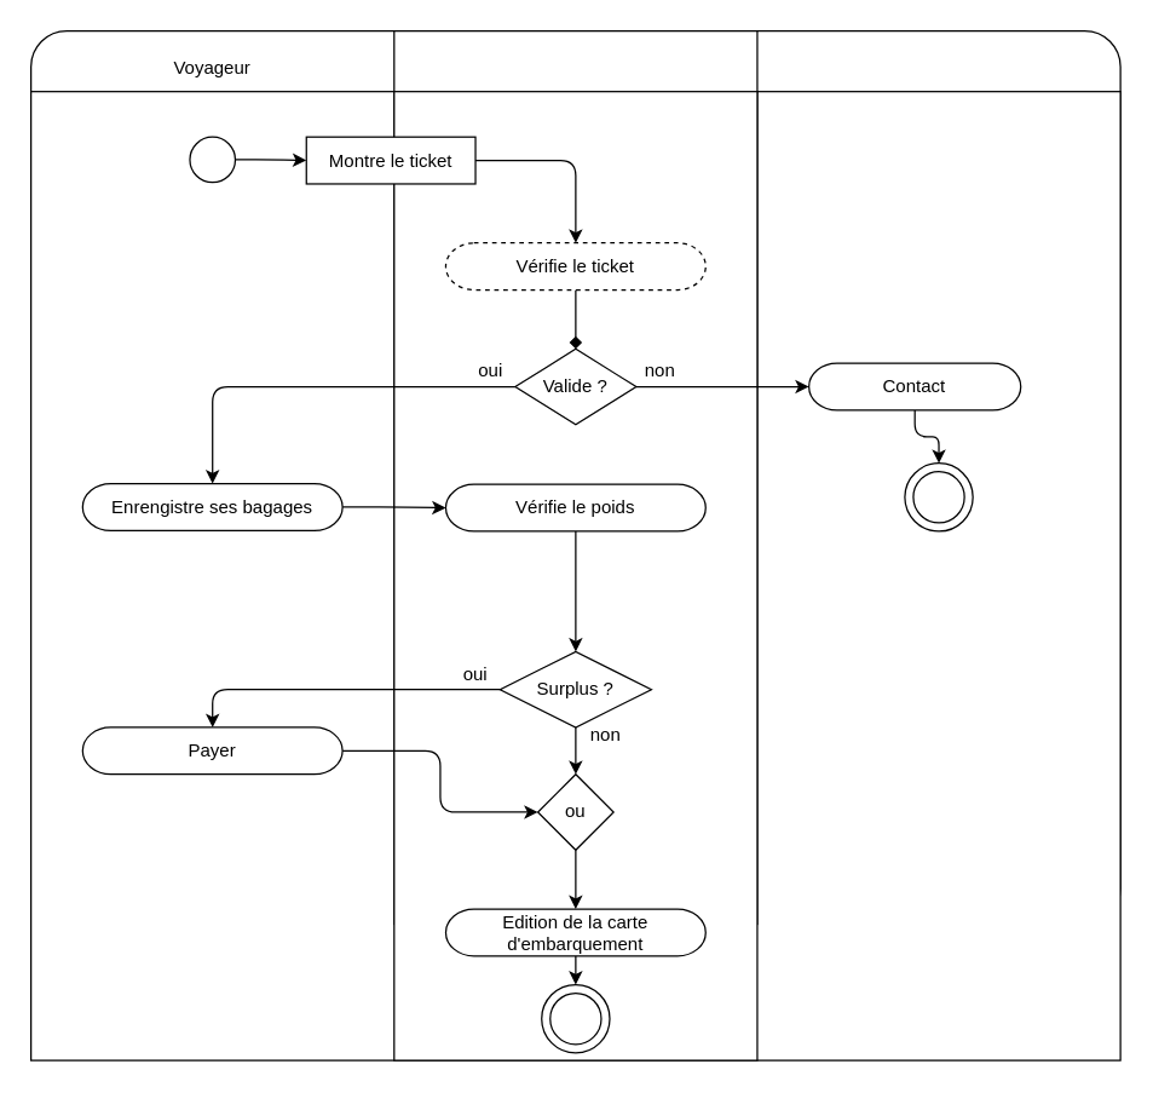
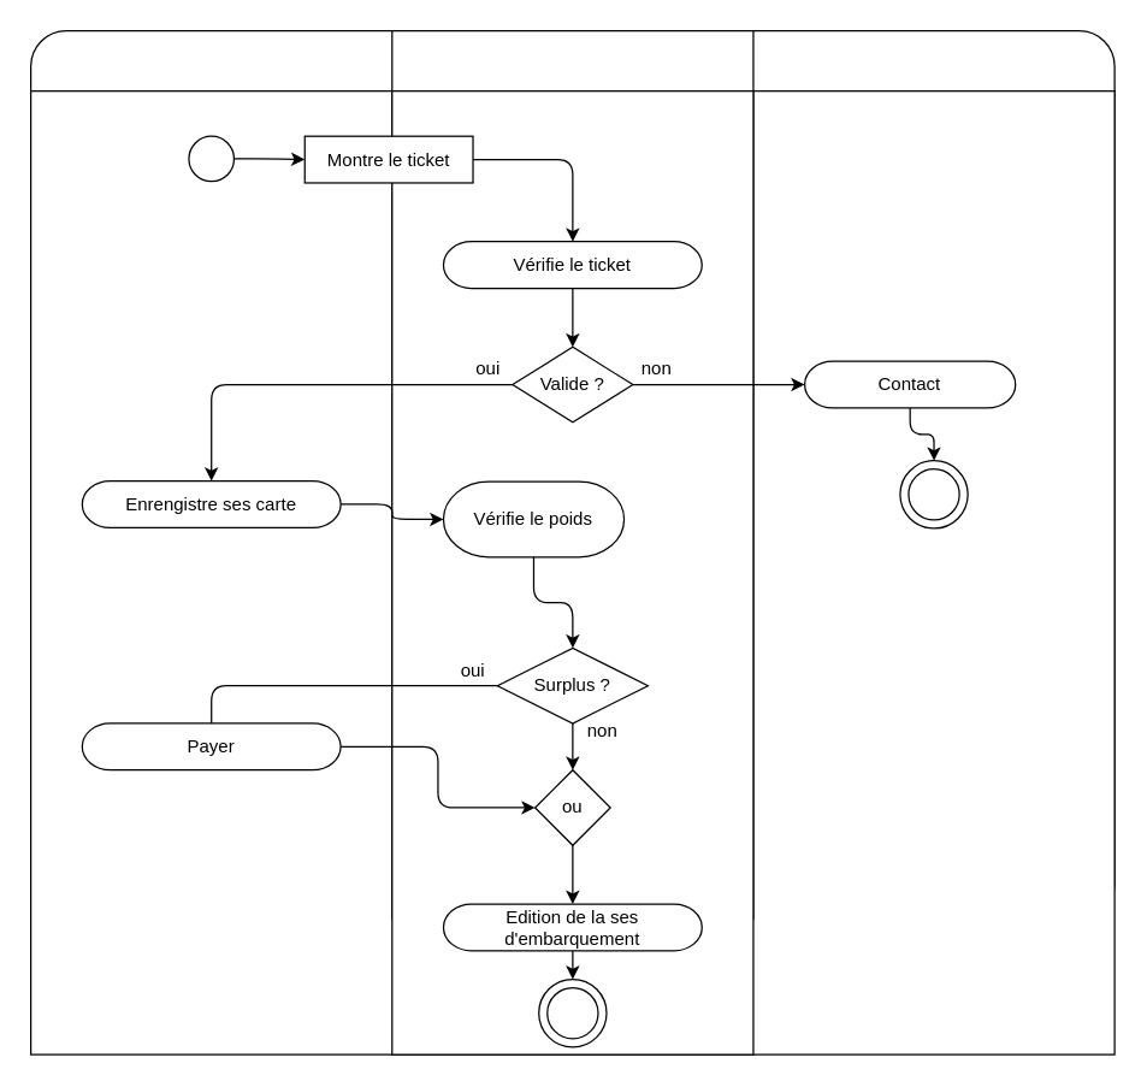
  <mxCell id="0" />
  <mxCell id="1" parent="0" />
  <mxCell id="2" value="" style="rounded=1;whiteSpace=wrap;html=1;glass=0;arcSize=4;" vertex="1" parent="1"><mxGeometry x="20" y="20" width="720" height="590" as="geometry" /></mxCell>
  <mxCell id="3" value="" style="rounded=0;whiteSpace=wrap;html=1;" vertex="1" parent="1"><mxGeometry x="20" y="60" width="720" height="640" as="geometry" /></mxCell>
  <mxCell id="4" value="" style="rounded=0;whiteSpace=wrap;html=1;" vertex="1" parent="1"><mxGeometry x="260" y="20" width="240" height="590" as="geometry" /></mxCell>
  <mxCell id="5" value="" style="rounded=0;whiteSpace=wrap;html=1;glass=0;" vertex="1" parent="1"><mxGeometry x="260" y="60" width="240" height="640" as="geometry" /></mxCell>
- <mxCell id="6" value="Voyageur" style="text;html=1;strokeColor=none;fillColor=none;align=center;verticalAlign=middle;whiteSpace=wrap;rounded=0;glass=0;" vertex="1" parent="1"><mxGeometry x="110" y="30" width="60" height="30" as="geometry" /></mxCell>
  <mxCell id="7" style="edgeStyle=orthogonalEdgeStyle;html=1;" edge="1" parent="1" source="8" target="10"><mxGeometry relative="1" as="geometry" /></mxCell>
  <mxCell id="8" value="" style="ellipse;whiteSpace=wrap;html=1;aspect=fixed;rounded=1;glass=0;fillColor=#FFFFFF;" vertex="1" parent="1"><mxGeometry x="125" y="90" width="30" height="30" as="geometry" /></mxCell>
  <mxCell id="9" style="edgeStyle=orthogonalEdgeStyle;html=1;exitX=1;exitY=0.5;exitDx=0;exitDy=0;" edge="1" parent="1" source="10" target="12"><mxGeometry relative="1" as="geometry" /></mxCell>
  <mxCell id="10" value="Montre le ticket" style="rounded=1;whiteSpace=wrap;html=1;glass=0;arcSize=0;" vertex="1" parent="1"><mxGeometry x="202" y="90" width="111.75" height="31" as="geometry" /></mxCell>
- <mxCell id="11" style="edgeStyle=orthogonalEdgeStyle;html=1;exitX=0.5;exitY=1;exitDx=0;exitDy=0;endArrow=diamond;" edge="1" parent="1" source="12" target="15"><mxGeometry relative="1" as="geometry" /></mxCell>
- <mxCell id="12" value="Vérifie le ticket" style="rounded=1;whiteSpace=wrap;html=1;glass=0;arcSize=60;dashed=1;" vertex="1" parent="1"><mxGeometry x="294.12" y="160" width="171.75" height="31" as="geometry" /></mxCell>
+ <mxCell id="11" style="edgeStyle=orthogonalEdgeStyle;html=1;exitX=0.5;exitY=1;exitDx=0;exitDy=0;" edge="1" parent="1" source="12" target="15"><mxGeometry relative="1" as="geometry" /></mxCell>
+ <mxCell id="12" value="Vérifie le ticket" style="rounded=1;whiteSpace=wrap;html=1;glass=0;arcSize=60;" vertex="1" parent="1"><mxGeometry x="294.12" y="160" width="171.75" height="31" as="geometry" /></mxCell>
  <mxCell id="13" style="edgeStyle=orthogonalEdgeStyle;html=1;exitX=1;exitY=0.5;exitDx=0;exitDy=0;" edge="1" parent="1" source="15" target="35"><mxGeometry relative="1" as="geometry"><mxPoint x="597.5" y="255" as="targetPoint" /></mxGeometry></mxCell>
  <mxCell id="14" style="edgeStyle=orthogonalEdgeStyle;html=1;exitX=0;exitY=0.5;exitDx=0;exitDy=0;" edge="1" parent="1" source="15" target="17"><mxGeometry relative="1" as="geometry" /></mxCell>
  <mxCell id="15" value="Valide ?" style="rhombus;whiteSpace=wrap;html=1;rounded=1;glass=0;arcSize=0;" vertex="1" parent="1"><mxGeometry x="340" y="230" width="80" height="50" as="geometry" /></mxCell>
  <mxCell id="16" style="edgeStyle=orthogonalEdgeStyle;html=1;" edge="1" parent="1" source="17" target="19"><mxGeometry relative="1" as="geometry" /></mxCell>
- <mxCell id="17" value="Enrengistre ses bagages" style="rounded=1;whiteSpace=wrap;html=1;glass=0;arcSize=60;" vertex="1" parent="1"><mxGeometry x="54.13" y="319" width="171.75" height="31" as="geometry" /></mxCell>
+ <mxCell id="17" value="Enrengistre ses carte" style="rounded=1;whiteSpace=wrap;html=1;glass=0;arcSize=60;" vertex="1" parent="1"><mxGeometry x="54.13" y="319" width="171.75" height="31" as="geometry" /></mxCell>
  <mxCell id="18" style="edgeStyle=orthogonalEdgeStyle;html=1;" edge="1" parent="1" source="19" target="22"><mxGeometry relative="1" as="geometry" /></mxCell>
- <mxCell id="19" value="Vérifie le poids" style="rounded=1;whiteSpace=wrap;html=1;glass=0;arcSize=60;" vertex="1" parent="1"><mxGeometry x="294.13" y="319.5" width="171.75" height="31" as="geometry" /></mxCell>
+ <mxCell id="19" value="Vérifie le poids" style="rounded=1;whiteSpace=wrap;html=1;glass=0;arcSize=60;" vertex="1" parent="1"><mxGeometry x="294.13" y="319.5" width="120" height="50" as="geometry" /></mxCell>
  <mxCell id="20" style="edgeStyle=orthogonalEdgeStyle;html=1;entryX=0.5;entryY=0;entryDx=0;entryDy=0;" edge="1" parent="1" source="22" target="38"><mxGeometry relative="1" as="geometry"><mxPoint x="380" y="520" as="targetPoint" /></mxGeometry></mxCell>
- <mxCell id="21" style="edgeStyle=orthogonalEdgeStyle;html=1;entryX=0.5;entryY=0;entryDx=0;entryDy=0;" edge="1" parent="1" source="22" target="26"><mxGeometry relative="1" as="geometry" /></mxCell>
+ <mxCell id="21" style="edgeStyle=orthogonalEdgeStyle;html=1;entryX=0.5;entryY=0;entryDx=0;entryDy=0;endArrow=none;" edge="1" parent="1" source="22" target="26"><mxGeometry relative="1" as="geometry" /></mxCell>
  <mxCell id="22" value="Surplus ?" style="rhombus;whiteSpace=wrap;html=1;rounded=1;glass=0;arcSize=0;" vertex="1" parent="1"><mxGeometry x="330" y="430" width="100" height="50" as="geometry" /></mxCell>
  <mxCell id="23" style="edgeStyle=orthogonalEdgeStyle;html=1;entryX=0.5;entryY=0;entryDx=0;entryDy=0;" edge="1" parent="1" source="24" target="32"><mxGeometry relative="1" as="geometry" /></mxCell>
- <mxCell id="24" value="Edition de la carte d'embarquement" style="rounded=1;whiteSpace=wrap;html=1;glass=0;arcSize=60;" vertex="1" parent="1"><mxGeometry x="294.13" y="600" width="171.75" height="31" as="geometry" /></mxCell>
+ <mxCell id="24" value="Edition de la ses d'embarquement" style="rounded=1;whiteSpace=wrap;html=1;glass=0;arcSize=60;" vertex="1" parent="1"><mxGeometry x="294.13" y="600" width="171.75" height="31" as="geometry" /></mxCell>
  <mxCell id="25" style="edgeStyle=orthogonalEdgeStyle;html=1;entryX=0;entryY=0.5;entryDx=0;entryDy=0;" edge="1" parent="1" source="26" target="38"><mxGeometry relative="1" as="geometry"><mxPoint x="340" y="520" as="targetPoint" /></mxGeometry></mxCell>
  <mxCell id="26" value="Payer" style="rounded=1;whiteSpace=wrap;html=1;glass=0;arcSize=60;" vertex="1" parent="1"><mxGeometry x="54.12" y="480" width="171.75" height="31" as="geometry" /></mxCell>
  <mxCell id="27" style="edgeStyle=orthogonalEdgeStyle;html=1;exitX=0.5;exitY=1;exitDx=0;exitDy=0;" edge="1" parent="1" source="38" target="24"><mxGeometry relative="1" as="geometry"><mxPoint x="360" y="530" as="sourcePoint" /></mxGeometry></mxCell>
  <mxCell id="28" value="non" style="text;html=1;strokeColor=none;fillColor=none;align=center;verticalAlign=middle;whiteSpace=wrap;rounded=0;glass=0;" vertex="1" parent="1"><mxGeometry x="405.87" y="230" width="60" height="30" as="geometry" /></mxCell>
  <mxCell id="29" value="non" style="text;html=1;strokeColor=none;fillColor=none;align=center;verticalAlign=middle;whiteSpace=wrap;rounded=0;glass=0;" vertex="1" parent="1"><mxGeometry x="370" y="470" width="60" height="30" as="geometry" /></mxCell>
  <mxCell id="30" value="oui&lt;span style=&quot;color: rgba(0 , 0 , 0 , 0) ; font-family: monospace ; font-size: 0px&quot;&gt;%3CmxGraphModel%3E%3Croot%3E%3CmxCell%20id%3D%220%22%2F%3E%3CmxCell%20id%3D%221%22%20parent%3D%220%22%2F%3E%3CmxCell%20id%3D%222%22%20value%3D%22non%22%20style%3D%22text%3Bhtml%3D1%3BstrokeColor%3Dnone%3BfillColor%3Dnone%3Balign%3Dcenter%3BverticalAlign%3Dmiddle%3BwhiteSpace%3Dwrap%3Brounded%3D0%3Bglass%3D0%3B%22%20vertex%3D%221%22%20parent%3D%221%22%3E%3CmxGeometry%20x%3D%22470%22%20y%3D%22500%22%20width%3D%2260%22%20height%3D%2230%22%20as%3D%22geometry%22%2F%3E%3C%2FmxCell%3E%3C%2Froot%3E%3C%2FmxGraphModel%3E&lt;/span&gt;" style="text;html=1;strokeColor=none;fillColor=none;align=center;verticalAlign=middle;whiteSpace=wrap;rounded=0;glass=0;" vertex="1" parent="1"><mxGeometry x="284" y="430" width="60" height="30" as="geometry" /></mxCell>
  <mxCell id="31" value="oui&lt;span style=&quot;color: rgba(0 , 0 , 0 , 0) ; font-family: monospace ; font-size: 0px&quot;&gt;%3CmxGraphModel%3E%3Croot%3E%3CmxCell%20id%3D%220%22%2F%3E%3CmxCell%20id%3D%221%22%20parent%3D%220%22%2F%3E%3CmxCell%20id%3D%222%22%20value%3D%22non%22%20style%3D%22text%3Bhtml%3D1%3BstrokeColor%3Dnone%3BfillColor%3Dnone%3Balign%3Dcenter%3BverticalAlign%3Dmiddle%3BwhiteSpace%3Dwrap%3Brounded%3D0%3Bglass%3D0%3B%22%20vertex%3D%221%22%20parent%3D%221%22%3E%3CmxGeometry%20x%3D%22470%22%20y%3D%22500%22%20width%3D%2260%22%20height%3D%2230%22%20as%3D%22geometry%22%2F%3E%3C%2FmxCell%3E%3C%2Froot%3E%3C%2FmxGraphModel%3E&lt;/span&gt;" style="text;html=1;strokeColor=none;fillColor=none;align=center;verticalAlign=middle;whiteSpace=wrap;rounded=0;glass=0;" vertex="1" parent="1"><mxGeometry x="294" y="230" width="60" height="30" as="geometry" /></mxCell>
  <mxCell id="32" value="" style="ellipse;whiteSpace=wrap;html=1;aspect=fixed;rounded=1;glass=0;" vertex="1" parent="1"><mxGeometry x="357.49" y="650" width="45" height="45" as="geometry" /></mxCell>
  <mxCell id="33" value="" style="ellipse;whiteSpace=wrap;html=1;aspect=fixed;rounded=1;glass=0;fillColor=#FFFFFF;" vertex="1" parent="1"><mxGeometry x="363.12" y="655.63" width="33.75" height="33.75" as="geometry" /></mxCell>
  <mxCell id="34" style="edgeStyle=orthogonalEdgeStyle;html=1;exitX=0.5;exitY=1;exitDx=0;exitDy=0;entryX=0.5;entryY=0;entryDx=0;entryDy=0;" edge="1" parent="1" source="35" target="36"><mxGeometry relative="1" as="geometry" /></mxCell>
  <mxCell id="35" value="Contact" style="rounded=1;whiteSpace=wrap;html=1;glass=0;arcSize=60;" vertex="1" parent="1"><mxGeometry x="534.13" y="239.5" width="140" height="31" as="geometry" /></mxCell>
  <mxCell id="36" value="" style="ellipse;whiteSpace=wrap;html=1;aspect=fixed;rounded=1;glass=0;" vertex="1" parent="1"><mxGeometry x="597.5" y="305.5" width="45" height="45" as="geometry" /></mxCell>
  <mxCell id="37" value="" style="ellipse;whiteSpace=wrap;html=1;aspect=fixed;rounded=1;glass=0;fillColor=#FFFFFF;" vertex="1" parent="1"><mxGeometry x="603.13" y="311.13" width="33.75" height="33.75" as="geometry" /></mxCell>
  <mxCell id="38" value="" style="rhombus;whiteSpace=wrap;html=1;rounded=1;glass=0;fillColor=none;arcSize=0;" vertex="1" parent="1"><mxGeometry x="355" y="511" width="50" height="50" as="geometry" /></mxCell>
  <mxCell id="39" value="ou" style="text;html=1;strokeColor=none;fillColor=none;align=center;verticalAlign=middle;whiteSpace=wrap;rounded=0;glass=0;" vertex="1" parent="1"><mxGeometry x="350.01" y="521" width="60" height="30" as="geometry" /></mxCell>
